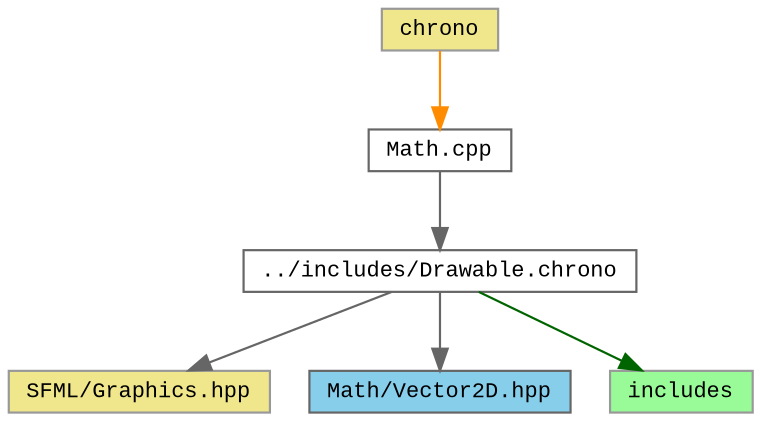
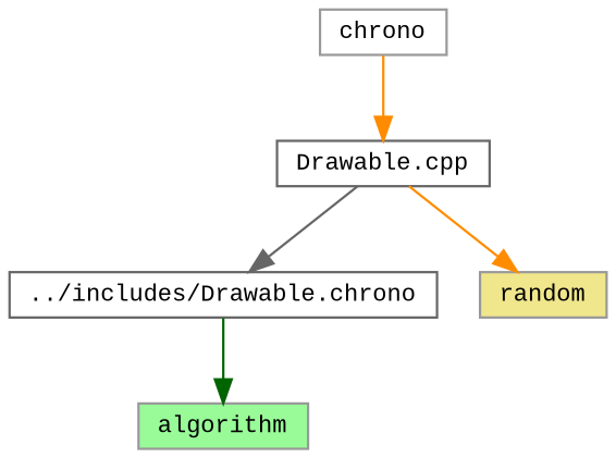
  digraph {
    fontname="Liberation Mono"
    node [color=grey60 fillcolor=khaki fontname="Liberation Mono" fontsize=10 shape=box style=filled]
    edge [color=gray40 fontname="Liberation Mono" fontsize=10 labelfontname=Helvetica labelfontsize=10 style=solid]
-   n1 [color=gray40 fillcolor=white fontcolor=black height=0.2 label="Math.cpp" width=0.4]
+   n1 [color=gray40 fillcolor=white fontcolor=black height=0.2 label="Drawable.cpp" width=0.4]
    n2 [color=grey40 fillcolor=white height=0.2 label="../includes/Drawable.chrono" width=0.4]
-   n4 [height=0.2 label="SFML/Graphics.hpp" width=0.4]
-   n5 [color=grey40 fillcolor=skyblue height=0.2 label="Math/Vector2D.hpp" width=0.4]
-   n6 [fillcolor=palegreen height=0.2 label=includes width=0.4]
-   n7 [height=0.2 label=chrono width=0.4]
+   n3 [height=0.2 label=random width=0.4]
+   n6 [fillcolor=palegreen height=0.2 label=algorithm width=0.4]
+   n7 [fillcolor=white height=0.2 label=chrono width=0.4]
    n1 -> n2
-   n2 -> n4
-   n2 -> n5
+   n1 -> n3 [color=darkorange]
    n2 -> n6 [color=darkgreen]
    n7 -> n1 [color=darkorange]
  }
